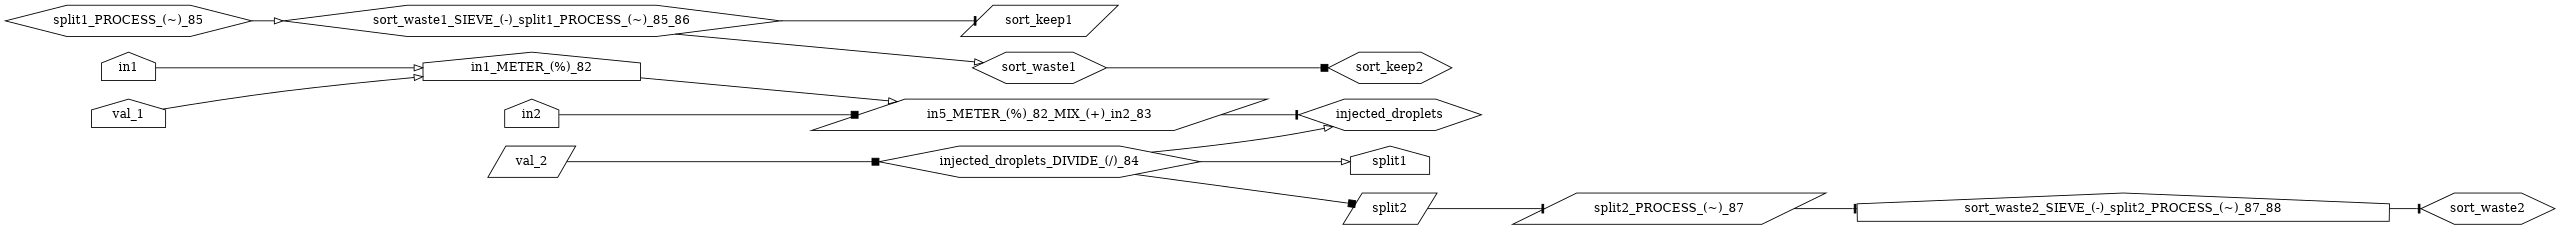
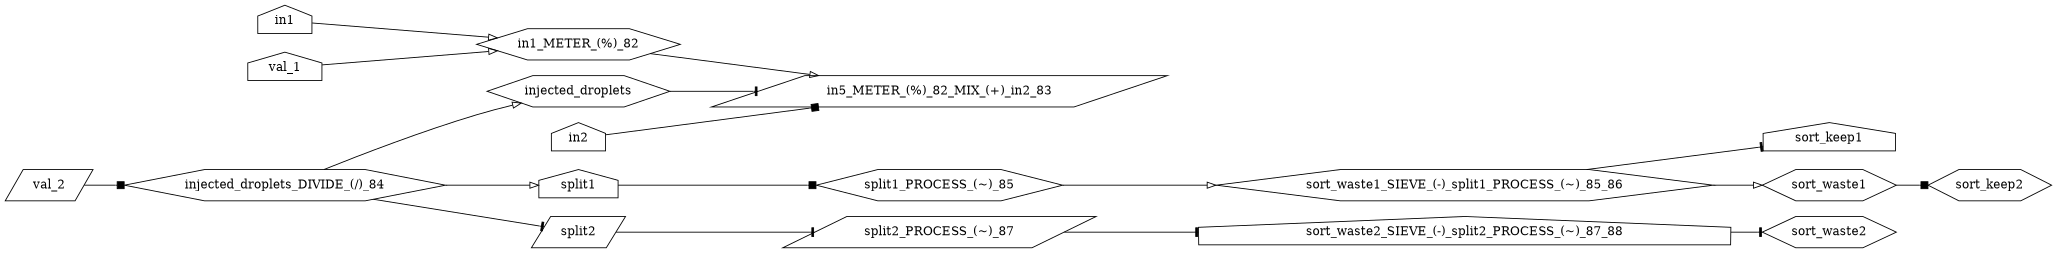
  strict digraph {
    rankdir=LR
    node [shape=house]
    edge [arrowhead=onormal]
    in1
-   "in1_METER_(%)_82"
+   "in1_METER_(%)_82" [shape=hexagon]
    n3 [label="in5_METER_(%)_82_MIX_(+)_in2_83" shape=parallelogram]
    injected_droplets [shape=hexagon]
    in2
    "injected_droplets_DIVIDE_(/)_84" [shape=hexagon]
    split1
    split2 [shape=parallelogram]
    "split1_PROCESS_(~)_85" [shape=hexagon]
    "split2_PROCESS_(~)_87" [shape=parallelogram]
    val_1
    "sort_waste1_SIEVE_(-)_split1_PROCESS_(~)_85_86" [shape=hexagon]
-   sort_keep1 [shape=parallelogram]
+   sort_keep1
    sort_waste1 [shape=hexagon]
    "sort_waste2_SIEVE_(-)_split2_PROCESS_(~)_87_88"
    sort_waste2 [shape=hexagon]
    val_2 [shape=parallelogram]
    sort_keep2 [shape=hexagon]
    in1 -> "in1_METER_(%)_82"
    "in1_METER_(%)_82" -> n3
-   n3 -> injected_droplets [arrowhead=tee]
+   injected_droplets -> n3 [arrowhead=tee]
    in2 -> n3 [arrowhead=box]
    "injected_droplets_DIVIDE_(/)_84" -> injected_droplets
    "injected_droplets_DIVIDE_(/)_84" -> split1
-   "injected_droplets_DIVIDE_(/)_84" -> split2 [arrowhead=box]
+   "injected_droplets_DIVIDE_(/)_84" -> split2 [arrowhead=tee]
+   split1 -> "split1_PROCESS_(~)_85" [arrowhead=box]
    split2 -> "split2_PROCESS_(~)_87" [arrowhead=tee]
    "split1_PROCESS_(~)_85" -> "sort_waste1_SIEVE_(-)_split1_PROCESS_(~)_85_86"
    "split2_PROCESS_(~)_87" -> "sort_waste2_SIEVE_(-)_split2_PROCESS_(~)_87_88" [arrowhead=tee]
    val_1 -> "in1_METER_(%)_82"
    "sort_waste1_SIEVE_(-)_split1_PROCESS_(~)_85_86" -> sort_keep1 [arrowhead=tee]
    "sort_waste1_SIEVE_(-)_split1_PROCESS_(~)_85_86" -> sort_waste1
    sort_waste1 -> sort_keep2 [arrowhead=box]
    "sort_waste2_SIEVE_(-)_split2_PROCESS_(~)_87_88" -> sort_waste2 [arrowhead=tee]
    val_2 -> "injected_droplets_DIVIDE_(/)_84" [arrowhead=box]
  }
